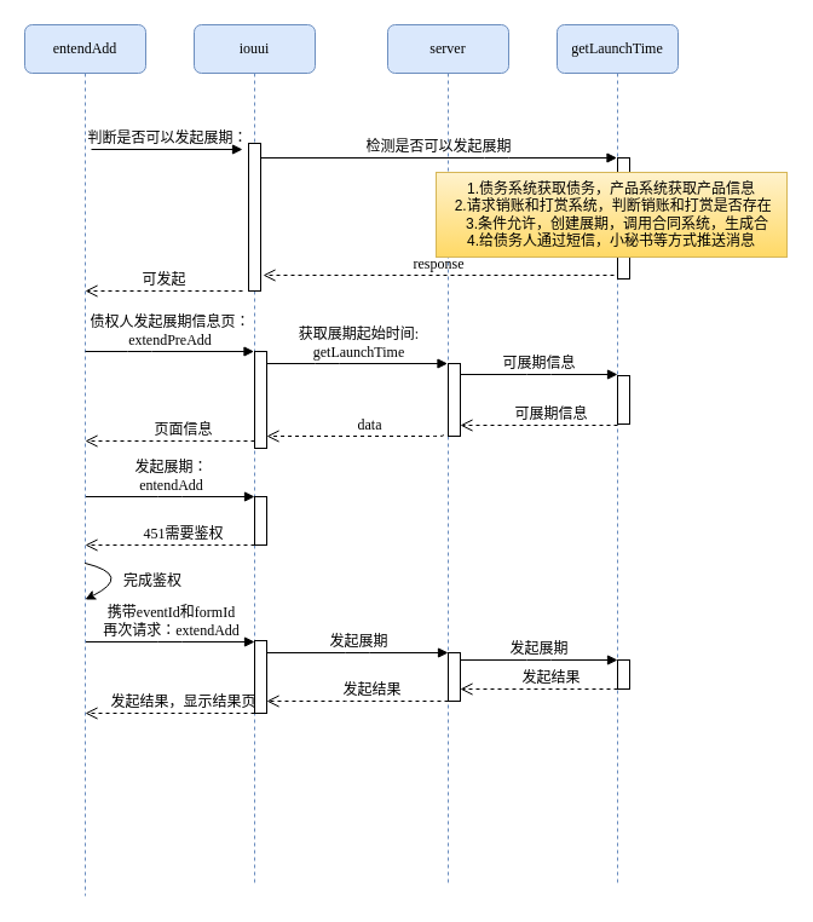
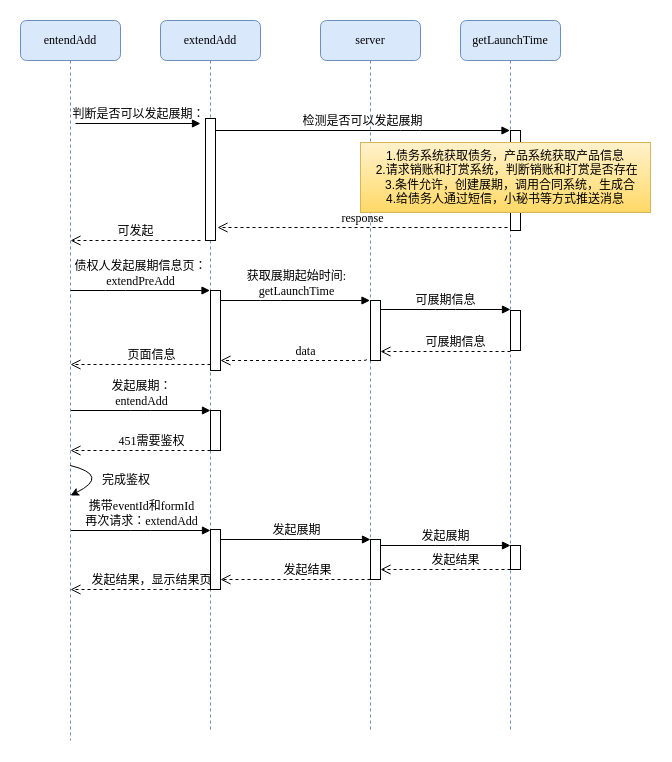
  <mxCell id="0" />
  <mxCell id="1" parent="0" />
- <mxCell id="2" value="iouui" style="shape=umlLifeline;perimeter=lifelinePerimeter;whiteSpace=wrap;html=1;container=1;collapsible=0;recursiveResize=0;outlineConnect=0;rounded=1;shadow=0;comic=0;labelBackgroundColor=none;strokeWidth=1;fontFamily=Verdana;fontSize=12;align=center;fillColor=#dae8fc;strokeColor=#6c8ebf;" parent="1" vertex="1"><mxGeometry x="160" y="20" width="100" height="710" as="geometry" /></mxCell>
+ <mxCell id="2" value="extendAdd" style="shape=umlLifeline;perimeter=lifelinePerimeter;whiteSpace=wrap;html=1;container=1;collapsible=0;recursiveResize=0;outlineConnect=0;rounded=1;shadow=0;comic=0;labelBackgroundColor=none;strokeWidth=1;fontFamily=Verdana;fontSize=12;align=center;fillColor=#dae8fc;strokeColor=#6c8ebf;" parent="1" vertex="1"><mxGeometry x="160" y="20" width="100" height="710" as="geometry" /></mxCell>
  <mxCell id="3" value="" style="html=1;points=[];perimeter=orthogonalPerimeter;rounded=0;shadow=0;comic=0;labelBackgroundColor=none;strokeWidth=1;fontFamily=Verdana;fontSize=12;align=center;" parent="2" vertex="1"><mxGeometry x="45" y="98" width="10" height="122" as="geometry" /></mxCell>
  <mxCell id="4" value="" style="html=1;points=[];perimeter=orthogonalPerimeter;rounded=0;shadow=0;comic=0;labelBackgroundColor=none;strokeWidth=1;fontFamily=Verdana;fontSize=12;align=center;" vertex="1" parent="2"><mxGeometry x="50" y="390" width="10" height="40" as="geometry" /></mxCell>
  <mxCell id="5" value="server" style="shape=umlLifeline;perimeter=lifelinePerimeter;whiteSpace=wrap;html=1;container=1;collapsible=0;recursiveResize=0;outlineConnect=0;rounded=1;shadow=0;comic=0;labelBackgroundColor=none;strokeWidth=1;fontFamily=Verdana;fontSize=12;align=center;fillColor=#dae8fc;strokeColor=#6c8ebf;" parent="1" vertex="1"><mxGeometry x="320" y="20" width="100" height="710" as="geometry" /></mxCell>
  <mxCell id="6" value="" style="html=1;points=[];perimeter=orthogonalPerimeter;rounded=0;shadow=0;comic=0;labelBackgroundColor=none;strokeWidth=1;fontFamily=Verdana;fontSize=12;align=center;" vertex="1" parent="5"><mxGeometry x="50" y="519" width="10" height="40" as="geometry" /></mxCell>
  <mxCell id="7" value="getLaunchTime" style="shape=umlLifeline;perimeter=lifelinePerimeter;whiteSpace=wrap;html=1;container=1;collapsible=0;recursiveResize=0;outlineConnect=0;rounded=1;shadow=0;comic=0;labelBackgroundColor=none;strokeWidth=1;fontFamily=Verdana;fontSize=12;align=center;fillColor=#dae8fc;strokeColor=#6c8ebf;" parent="1" vertex="1"><mxGeometry x="460" y="20" width="100" height="710" as="geometry" /></mxCell>
  <mxCell id="8" value="" style="html=1;points=[];perimeter=orthogonalPerimeter;rounded=0;shadow=0;comic=0;labelBackgroundColor=none;strokeWidth=1;fontFamily=Verdana;fontSize=12;align=center;" vertex="1" parent="7"><mxGeometry x="50" y="290" width="10" height="40" as="geometry" /></mxCell>
  <mxCell id="9" value="entendAdd" style="shape=umlLifeline;perimeter=lifelinePerimeter;whiteSpace=wrap;html=1;container=1;collapsible=0;recursiveResize=0;outlineConnect=0;rounded=1;shadow=0;comic=0;labelBackgroundColor=none;strokeWidth=1;fontFamily=Verdana;fontSize=12;align=center;fillColor=#dae8fc;strokeColor=#6c8ebf;" parent="1" vertex="1"><mxGeometry x="20" y="20" width="100" height="720" as="geometry" /></mxCell>
  <mxCell id="10" value="" style="html=1;points=[];perimeter=orthogonalPerimeter;rounded=0;shadow=0;comic=0;labelBackgroundColor=none;strokeWidth=1;fontFamily=Verdana;fontSize=12;align=center;" parent="1" vertex="1"><mxGeometry x="210" y="290" width="10" height="80" as="geometry" /></mxCell>
  <mxCell id="11" value="判断是否可以发起展期：&lt;br&gt;" style="html=1;verticalAlign=bottom;endArrow=block;labelBackgroundColor=none;fontFamily=Verdana;fontSize=12;edgeStyle=elbowEdgeStyle;elbow=vertical;" parent="1" edge="1"><mxGeometry relative="1" as="geometry"><mxPoint x="75" y="123" as="sourcePoint" /><mxPoint x="200" y="123" as="targetPoint" /></mxGeometry></mxCell>
  <mxCell id="12" value="检测是否可以发起展期" style="html=1;verticalAlign=bottom;endArrow=block;labelBackgroundColor=none;fontFamily=Verdana;fontSize=12;edgeStyle=elbowEdgeStyle;elbow=vertical;" parent="1" source="3" target="7" edge="1"><mxGeometry relative="1" as="geometry"><mxPoint x="290" y="140" as="sourcePoint" /><mxPoint x="365" y="140" as="targetPoint" /><Array as="points"><mxPoint x="410" y="130" /></Array></mxGeometry></mxCell>
  <mxCell id="13" value="可发起" style="html=1;verticalAlign=bottom;endArrow=open;dashed=1;endSize=8;labelBackgroundColor=none;fontFamily=Verdana;fontSize=12;edgeStyle=elbowEdgeStyle;elbow=vertical;" edge="1" parent="1"><mxGeometry relative="1" as="geometry"><mxPoint x="70" y="240" as="targetPoint" /><Array as="points"><mxPoint x="145" y="240" /><mxPoint x="175" y="240" /></Array><mxPoint x="200" y="240" as="sourcePoint" /></mxGeometry></mxCell>
  <mxCell id="14" value="response" style="html=1;verticalAlign=bottom;endArrow=open;dashed=1;endSize=8;labelBackgroundColor=none;fontFamily=Verdana;fontSize=12;edgeStyle=elbowEdgeStyle;elbow=vertical;" edge="1" parent="1"><mxGeometry relative="1" as="geometry"><mxPoint x="217" y="227" as="targetPoint" /><Array as="points"><mxPoint x="452" y="227" /><mxPoint x="482" y="227" /></Array><mxPoint x="507" y="227" as="sourcePoint" /></mxGeometry></mxCell>
  <mxCell id="15" value="" style="html=1;points=[];perimeter=orthogonalPerimeter;rounded=0;shadow=0;comic=0;labelBackgroundColor=none;strokeWidth=1;fontFamily=Verdana;fontSize=12;align=center;" vertex="1" parent="1"><mxGeometry x="510" y="130" width="10" height="100" as="geometry" /></mxCell>
  <mxCell id="16" value="1.债务系统获取债务，产品系统获取产品信息&lt;br&gt;&amp;nbsp;2.请求销账和打赏系统，判断销账和打赏是否存在&lt;br&gt;&amp;nbsp; &amp;nbsp;3.条件允许，创建展期，调用合同系统，生成合&lt;br&gt;4.给债务人通过短信，小秘书等方式推送消息" style="rounded=0;whiteSpace=wrap;html=1;gradientColor=#ffd966;fillColor=#fff2cc;strokeColor=#d6b656;" vertex="1" parent="1"><mxGeometry x="360" y="142" width="290" height="70" as="geometry" /></mxCell>
  <mxCell id="17" value="债权人发起展期信息页：&lt;br&gt;extendPreAdd" style="html=1;verticalAlign=bottom;endArrow=block;labelBackgroundColor=none;fontFamily=Verdana;fontSize=12;edgeStyle=elbowEdgeStyle;elbow=vertical;" edge="1" parent="1" target="2"><mxGeometry relative="1" as="geometry"><mxPoint x="70" y="290" as="sourcePoint" /><mxPoint x="195" y="290" as="targetPoint" /></mxGeometry></mxCell>
  <mxCell id="18" value="页面信息" style="html=1;verticalAlign=bottom;endArrow=open;dashed=1;endSize=8;labelBackgroundColor=none;fontFamily=Verdana;fontSize=12;edgeStyle=elbowEdgeStyle;elbow=vertical;exitX=0;exitY=0.925;exitDx=0;exitDy=0;exitPerimeter=0;" edge="1" parent="1" source="10"><mxGeometry x="-0.154" relative="1" as="geometry"><mxPoint x="70" y="364" as="targetPoint" /><Array as="points"><mxPoint x="145" y="364" /><mxPoint x="175" y="364" /></Array><mxPoint x="200" y="364" as="sourcePoint" /><mxPoint as="offset" /></mxGeometry></mxCell>
  <mxCell id="19" value="获取展期起始时间:&lt;br&gt;getLaunchTime" style="html=1;verticalAlign=bottom;endArrow=block;labelBackgroundColor=none;fontFamily=Verdana;fontSize=12;edgeStyle=elbowEdgeStyle;elbow=vertical;" edge="1" parent="1" target="5"><mxGeometry relative="1" as="geometry"><mxPoint x="220.5" y="300" as="sourcePoint" /><mxPoint x="360" y="300" as="targetPoint" /><mxPoint as="offset" /></mxGeometry></mxCell>
  <mxCell id="20" value="data" style="html=1;verticalAlign=bottom;endArrow=open;dashed=1;endSize=8;labelBackgroundColor=none;fontFamily=Verdana;fontSize=12;edgeStyle=elbowEdgeStyle;elbow=vertical;exitX=-0.4;exitY=0.983;exitDx=0;exitDy=0;exitPerimeter=0;" edge="1" parent="1" source="21"><mxGeometry x="-0.154" relative="1" as="geometry"><mxPoint x="220" y="360" as="targetPoint" /><Array as="points"><mxPoint x="295" y="360" /><mxPoint x="325" y="360" /></Array><mxPoint x="360" y="360" as="sourcePoint" /><mxPoint as="offset" /></mxGeometry></mxCell>
  <mxCell id="21" value="" style="html=1;points=[];perimeter=orthogonalPerimeter;rounded=0;shadow=0;comic=0;labelBackgroundColor=none;strokeWidth=1;fontFamily=Verdana;fontSize=12;align=center;" vertex="1" parent="1"><mxGeometry x="370" y="300" width="10" height="60" as="geometry" /></mxCell>
  <mxCell id="22" value="可展期信息" style="html=1;verticalAlign=bottom;endArrow=block;labelBackgroundColor=none;fontFamily=Verdana;fontSize=12;edgeStyle=elbowEdgeStyle;elbow=vertical;" edge="1" parent="1"><mxGeometry relative="1" as="geometry"><mxPoint x="380" y="309" as="sourcePoint" /><mxPoint x="510" y="309" as="targetPoint" /><mxPoint as="offset" /></mxGeometry></mxCell>
  <mxCell id="23" value="可展期信息" style="html=1;verticalAlign=bottom;endArrow=open;dashed=1;endSize=8;labelBackgroundColor=none;fontFamily=Verdana;fontSize=12;edgeStyle=elbowEdgeStyle;elbow=vertical;" edge="1" parent="1"><mxGeometry x="-0.154" relative="1" as="geometry"><mxPoint x="380" y="351" as="targetPoint" /><Array as="points"><mxPoint x="455" y="351" /><mxPoint x="485" y="351" /></Array><mxPoint x="510" y="351" as="sourcePoint" /><mxPoint as="offset" /></mxGeometry></mxCell>
  <mxCell id="24" value="发起展期：&lt;br&gt;entendAdd" style="html=1;verticalAlign=bottom;endArrow=block;labelBackgroundColor=none;fontFamily=Verdana;fontSize=12;edgeStyle=elbowEdgeStyle;elbow=vertical;" edge="1" parent="1"><mxGeometry relative="1" as="geometry"><mxPoint x="70.5" y="410" as="sourcePoint" /><mxPoint x="210" y="410" as="targetPoint" /></mxGeometry></mxCell>
  <mxCell id="25" value="451需要鉴权" style="html=1;verticalAlign=bottom;endArrow=open;dashed=1;endSize=8;labelBackgroundColor=none;fontFamily=Verdana;fontSize=12;edgeStyle=elbowEdgeStyle;elbow=vertical;exitX=0;exitY=0.925;exitDx=0;exitDy=0;exitPerimeter=0;" edge="1" parent="1"><mxGeometry x="-0.154" relative="1" as="geometry"><mxPoint x="70" y="450" as="targetPoint" /><Array as="points"><mxPoint x="145" y="450" /><mxPoint x="175" y="450" /></Array><mxPoint x="210" y="450" as="sourcePoint" /><mxPoint as="offset" /></mxGeometry></mxCell>
  <mxCell id="26" value="携带eventId和formId&lt;br&gt;再次请求：extendAdd" style="html=1;verticalAlign=bottom;endArrow=block;labelBackgroundColor=none;fontFamily=Verdana;fontSize=12;edgeStyle=elbowEdgeStyle;elbow=vertical;" edge="1" parent="1"><mxGeometry relative="1" as="geometry"><mxPoint x="70.5" y="530" as="sourcePoint" /><mxPoint x="210" y="530" as="targetPoint" /></mxGeometry></mxCell>
  <mxCell id="27" value="发起结果，显示结果页" style="html=1;verticalAlign=bottom;endArrow=open;dashed=1;endSize=8;labelBackgroundColor=none;fontFamily=Verdana;fontSize=12;edgeStyle=elbowEdgeStyle;elbow=vertical;exitX=0;exitY=0.925;exitDx=0;exitDy=0;exitPerimeter=0;" edge="1" parent="1"><mxGeometry x="-0.154" relative="1" as="geometry"><mxPoint x="70" y="589" as="targetPoint" /><Array as="points"><mxPoint x="145" y="589" /><mxPoint x="175" y="589" /></Array><mxPoint x="210" y="589" as="sourcePoint" /><mxPoint as="offset" /></mxGeometry></mxCell>
  <mxCell id="28" value="" style="html=1;points=[];perimeter=orthogonalPerimeter;rounded=0;shadow=0;comic=0;labelBackgroundColor=none;strokeWidth=1;fontFamily=Verdana;fontSize=12;align=center;" vertex="1" parent="1"><mxGeometry x="210" y="529" width="10" height="60" as="geometry" /></mxCell>
  <mxCell id="29" value="发起展期" style="html=1;verticalAlign=bottom;endArrow=block;labelBackgroundColor=none;fontFamily=Verdana;fontSize=12;edgeStyle=elbowEdgeStyle;elbow=vertical;" edge="1" parent="1"><mxGeometry relative="1" as="geometry"><mxPoint x="220.5" y="539" as="sourcePoint" /><mxPoint x="370" y="539" as="targetPoint" /><mxPoint as="offset" /></mxGeometry></mxCell>
  <mxCell id="30" value="发起结果" style="html=1;verticalAlign=bottom;endArrow=open;dashed=1;endSize=8;labelBackgroundColor=none;fontFamily=Verdana;fontSize=12;edgeStyle=elbowEdgeStyle;elbow=vertical;" edge="1" parent="1"><mxGeometry x="-0.154" relative="1" as="geometry"><mxPoint x="220" y="579" as="targetPoint" /><Array as="points"><mxPoint x="295" y="579" /><mxPoint x="325" y="579" /></Array><mxPoint x="370" y="579" as="sourcePoint" /><mxPoint as="offset" /></mxGeometry></mxCell>
  <mxCell id="31" value="发起展期" style="html=1;verticalAlign=bottom;endArrow=block;labelBackgroundColor=none;fontFamily=Verdana;fontSize=12;edgeStyle=elbowEdgeStyle;elbow=vertical;" edge="1" parent="1"><mxGeometry relative="1" as="geometry"><mxPoint x="380" y="545" as="sourcePoint" /><mxPoint x="510" y="545" as="targetPoint" /><mxPoint as="offset" /></mxGeometry></mxCell>
  <mxCell id="32" value="发起结果" style="html=1;verticalAlign=bottom;endArrow=open;dashed=1;endSize=8;labelBackgroundColor=none;fontFamily=Verdana;fontSize=12;edgeStyle=elbowEdgeStyle;elbow=vertical;" edge="1" parent="1"><mxGeometry x="-0.154" relative="1" as="geometry"><mxPoint x="380" y="569" as="targetPoint" /><Array as="points"><mxPoint x="455" y="569" /><mxPoint x="485" y="569" /></Array><mxPoint x="510" y="569" as="sourcePoint" /><mxPoint as="offset" /></mxGeometry></mxCell>
  <mxCell id="33" value="" style="html=1;points=[];perimeter=orthogonalPerimeter;rounded=0;shadow=0;comic=0;labelBackgroundColor=none;strokeWidth=1;fontFamily=Verdana;fontSize=12;align=center;" vertex="1" parent="1"><mxGeometry x="510" y="545" width="10" height="24" as="geometry" /></mxCell>
  <mxCell id="34" value="" style="curved=1;endArrow=classic;html=1;exitX=0.496;exitY=0.611;exitDx=0;exitDy=0;exitPerimeter=0;" edge="1" parent="1"><mxGeometry width="50" height="50" relative="1" as="geometry"><mxPoint x="69.6" y="464.92" as="sourcePoint" /><mxPoint x="69.63" y="495" as="targetPoint" /><Array as="points"><mxPoint x="110" y="475" /><mxPoint x="70" y="495" /></Array></mxGeometry></mxCell>
  <mxCell id="35" value="完成鉴权" style="text;html=1;resizable=0;points=[];autosize=1;align=left;verticalAlign=top;spacingTop=-4;" vertex="1" parent="1"><mxGeometry x="100" y="470" width="60" height="20" as="geometry" /></mxCell>
